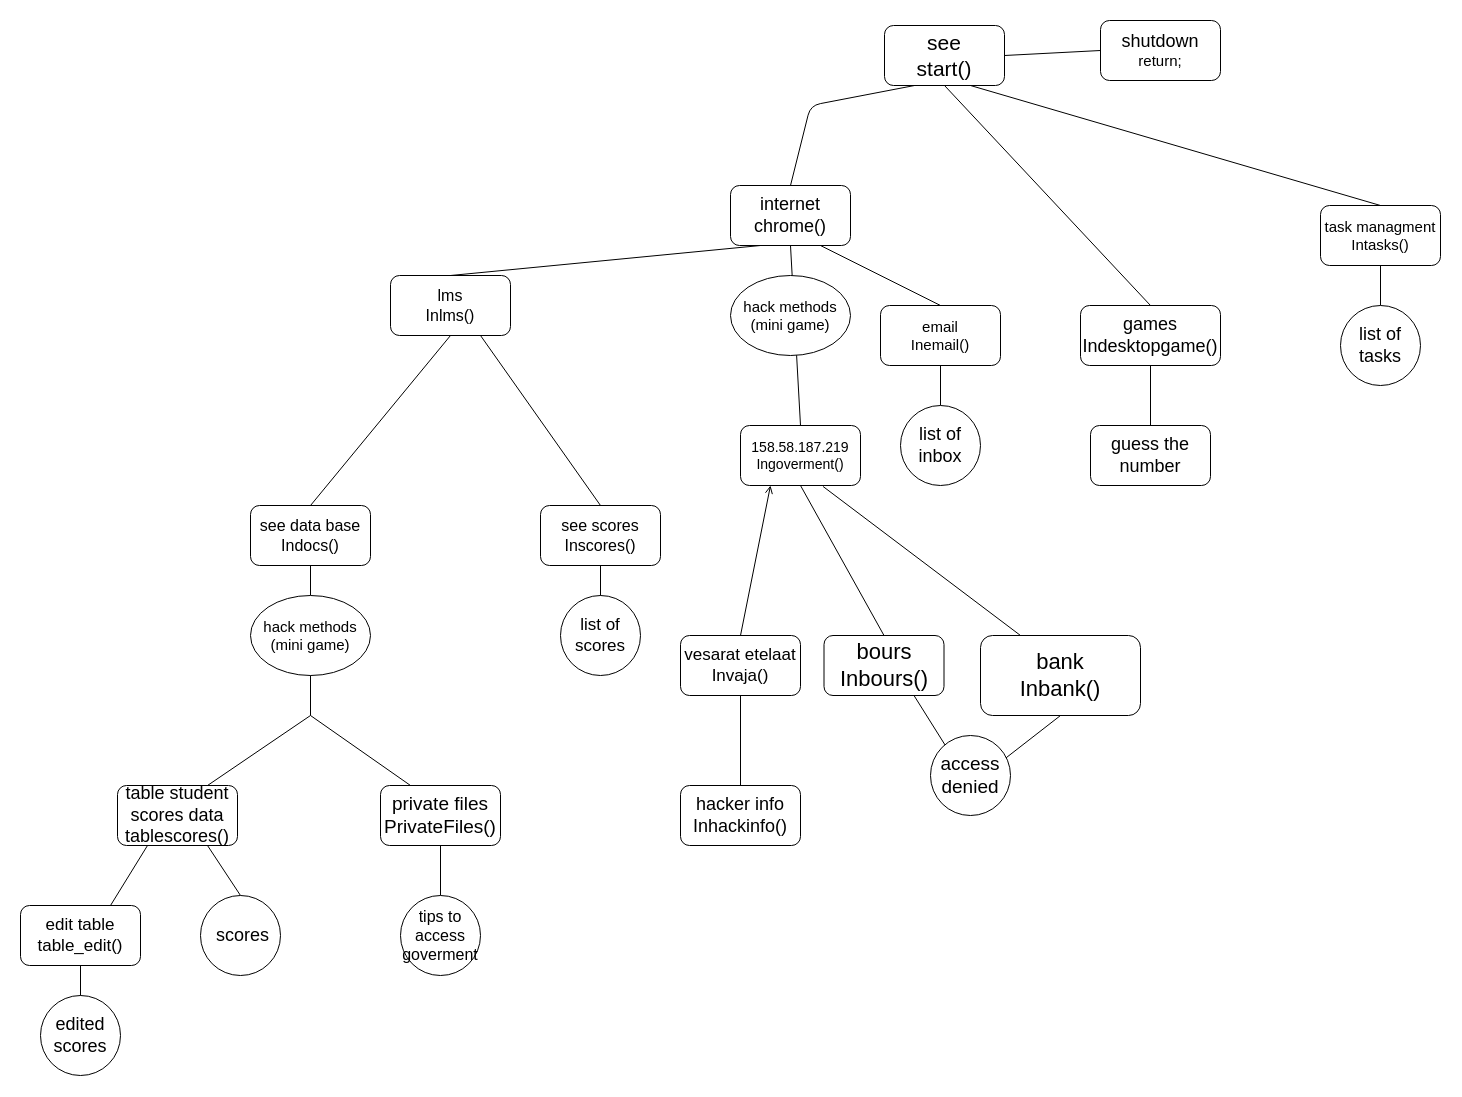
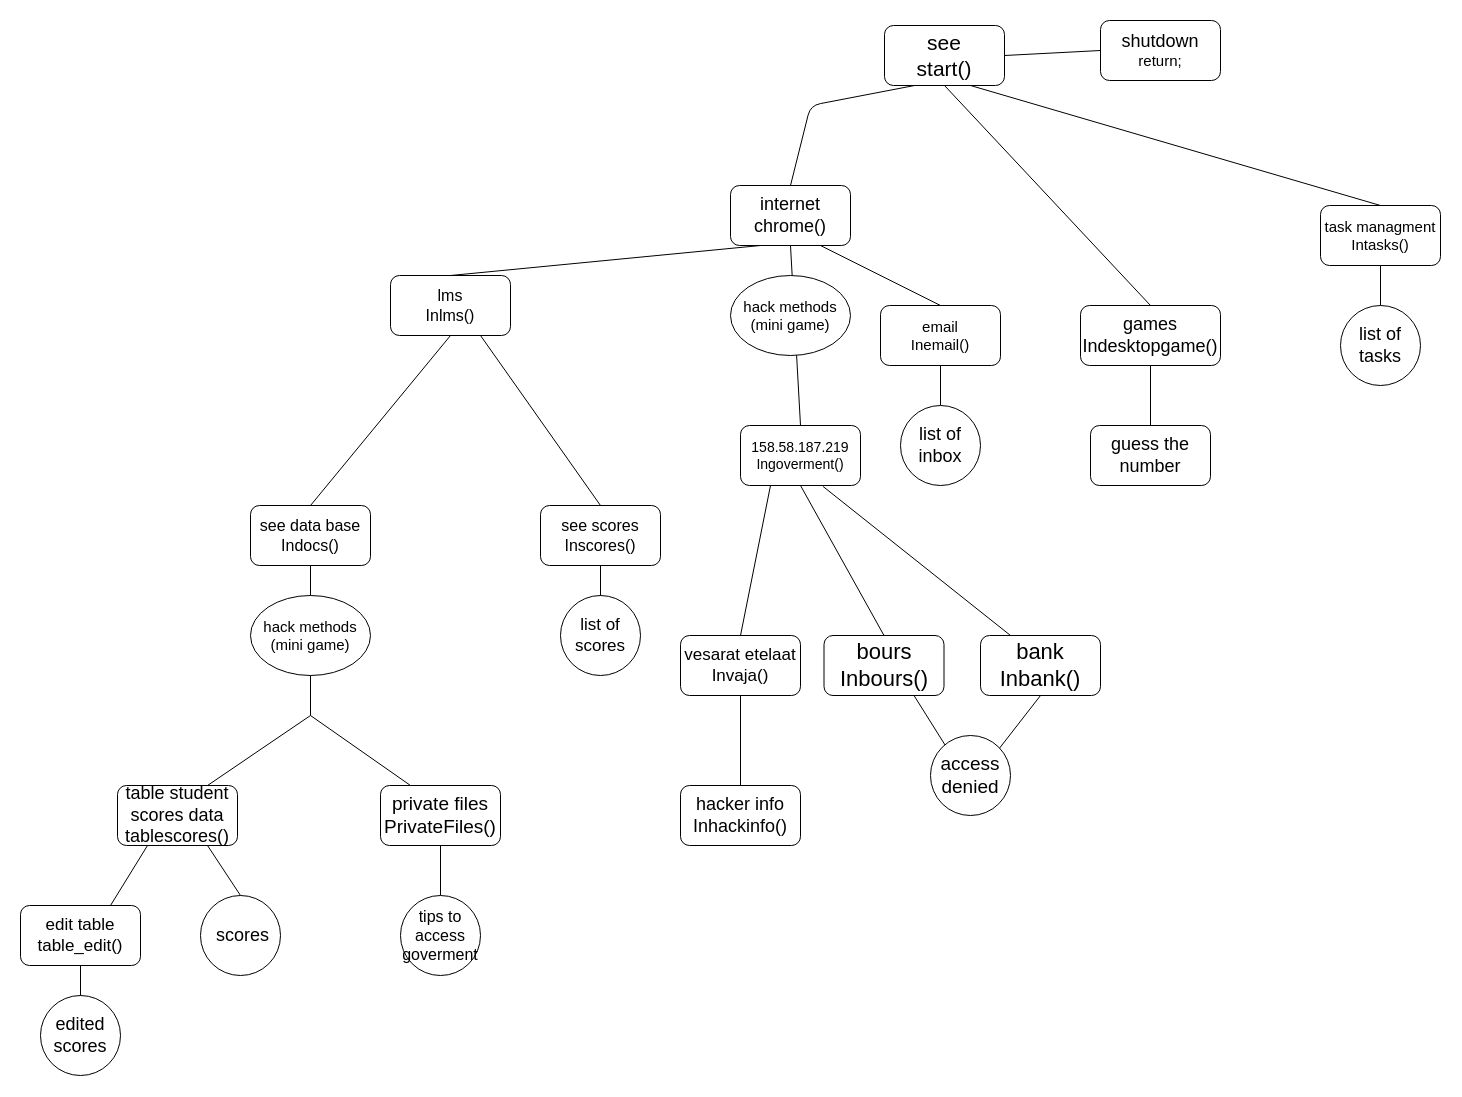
  <mxCell id="0" />
  <mxCell id="1" parent="0" />
  <mxCell id="2" value="&lt;font style=&quot;font-size: 21px&quot;&gt;see&lt;br&gt;start()&lt;br&gt;&lt;/font&gt;" style="rounded=1;whiteSpace=wrap;html=1;" parent="1" vertex="1"><mxGeometry x="884" width="120" height="60" as="geometry" y="25" /></mxCell>
  <mxCell id="3" value="" style="endArrow=none;html=1;entryX=0.25;entryY=1;entryDx=0;entryDy=0;" parent="1" target="2" edge="1"><mxGeometry width="50" height="50" relative="1" as="geometry"><mxPoint x="790" y="185" as="sourcePoint" /><mxPoint x="920" y="95" as="targetPoint" /><Array as="points"><mxPoint x="810" y="105" /></Array></mxGeometry></mxCell>
  <mxCell id="4" value="" style="endArrow=none;html=1;exitX=0.5;exitY=0;exitDx=0;exitDy=0;" parent="1" source="6" edge="1"><mxGeometry width="50" height="50" relative="1" as="geometry"><mxPoint x="944" y="185" as="sourcePoint" /><mxPoint x="970" y="85" as="targetPoint" /><Array as="points" /></mxGeometry></mxCell>
  <mxCell id="5" value="&lt;font style=&quot;font-size: 18px&quot;&gt;internet&lt;br&gt;chrome()&lt;/font&gt;" style="rounded=1;whiteSpace=wrap;html=1;" parent="1" vertex="1"><mxGeometry x="730" y="185" width="120" height="60" as="geometry" /></mxCell>
  <mxCell id="6" value="&lt;font style=&quot;font-size: 15px&quot;&gt;task managment&lt;br&gt;Intasks()&lt;/font&gt;" style="rounded=1;whiteSpace=wrap;html=1;" parent="1" vertex="1"><mxGeometry x="1320" y="205" width="120" height="60" as="geometry" /></mxCell>
  <mxCell id="7" value="&lt;span style=&quot;font-size: 18px&quot;&gt;shutdown&lt;br&gt;&lt;/span&gt;&lt;font style=&quot;font-size: 15px&quot;&gt;return;&lt;/font&gt;" style="rounded=1;whiteSpace=wrap;html=1;" parent="1" vertex="1"><mxGeometry x="1100" y="20" width="120" height="60" as="geometry" /></mxCell>
  <mxCell id="8" value="" style="endArrow=none;html=1;entryX=1;entryY=0.5;entryDx=0;entryDy=0;exitX=0;exitY=0.5;exitDx=0;exitDy=0;" parent="1" source="7" target="2" edge="1"><mxGeometry width="50" height="50" relative="1" as="geometry"><mxPoint x="930" y="225" as="sourcePoint" /><mxPoint x="980" y="175" as="targetPoint" /><Array as="points" /></mxGeometry></mxCell>
  <mxCell id="9" value="" style="endArrow=none;html=1;entryX=0.75;entryY=1;entryDx=0;entryDy=0;exitX=0.5;exitY=0;exitDx=0;exitDy=0;" parent="1" source="10" target="5" edge="1"><mxGeometry width="50" height="50" relative="1" as="geometry"><mxPoint x="860" y="305" as="sourcePoint" /><mxPoint x="980" y="375" as="targetPoint" /></mxGeometry></mxCell>
  <mxCell id="10" value="&lt;font style=&quot;font-size: 15px&quot;&gt;email&lt;br&gt;Inemail()&lt;/font&gt;" style="rounded=1;whiteSpace=wrap;html=1;" parent="1" vertex="1"><mxGeometry x="880" y="305" width="120" height="60" as="geometry" /></mxCell>
  <mxCell id="11" value="" style="endArrow=none;html=1;entryX=0.5;entryY=1;entryDx=0;entryDy=0;exitX=0.5;exitY=0;exitDx=0;exitDy=0;" parent="1" source="12" target="5" edge="1"><mxGeometry width="50" height="50" relative="1" as="geometry"><mxPoint x="790" y="385" as="sourcePoint" /><mxPoint x="980" y="365" as="targetPoint" /></mxGeometry></mxCell>
  <mxCell id="12" value="&lt;font style=&quot;font-size: 14px&quot;&gt;158.58.187.219&lt;br&gt;Ingoverment()&lt;/font&gt;" style="rounded=1;whiteSpace=wrap;html=1;" parent="1" vertex="1"><mxGeometry x="740" y="425" width="120" height="60" as="geometry" /></mxCell>
  <mxCell id="13" value="" style="endArrow=none;html=1;entryX=0.25;entryY=1;entryDx=0;entryDy=0;exitX=0.5;exitY=0;exitDx=0;exitDy=0;" parent="1" source="14" target="5" edge="1"><mxGeometry width="50" height="50" relative="1" as="geometry"><mxPoint x="570" y="345" as="sourcePoint" /><mxPoint x="980" y="355" as="targetPoint" /></mxGeometry></mxCell>
  <mxCell id="14" value="&lt;font style=&quot;font-size: 16px&quot;&gt;lms&lt;br&gt;Inlms()&lt;/font&gt;" style="rounded=1;whiteSpace=wrap;html=1;" parent="1" vertex="1"><mxGeometry x="390" y="275" width="120" height="60" as="geometry" /></mxCell>
  <mxCell id="15" value="" style="endArrow=none;html=1;entryX=0.5;entryY=1;entryDx=0;entryDy=0;exitX=0.5;exitY=0;exitDx=0;exitDy=0;" parent="1" source="16" target="6" edge="1"><mxGeometry width="50" height="50" relative="1" as="geometry"><mxPoint x="1120" y="325" as="sourcePoint" /><mxPoint x="1240" y="275" as="targetPoint" /></mxGeometry></mxCell>
  <mxCell id="16" value="&lt;font style=&quot;font-size: 18px&quot;&gt;list of tasks&lt;/font&gt;" style="ellipse;whiteSpace=wrap;html=1;aspect=fixed;" parent="1" vertex="1"><mxGeometry x="1340" y="305" width="80" height="80" as="geometry" /></mxCell>
  <mxCell id="17" value="" style="endArrow=none;html=1;entryX=0.75;entryY=1;entryDx=0;entryDy=0;exitX=0.5;exitY=0;exitDx=0;exitDy=0;" parent="1" source="19" target="14" edge="1"><mxGeometry width="50" height="50" relative="1" as="geometry"><mxPoint x="580" y="495" as="sourcePoint" /><mxPoint x="930" y="395" as="targetPoint" /></mxGeometry></mxCell>
  <mxCell id="18" value="" style="endArrow=none;html=1;exitX=0.5;exitY=1;exitDx=0;exitDy=0;entryX=0.5;entryY=0;entryDx=0;entryDy=0;" parent="1" source="14" target="20" edge="1"><mxGeometry width="50" height="50" relative="1" as="geometry"><mxPoint x="880" y="445" as="sourcePoint" /><mxPoint x="450" y="495" as="targetPoint" /></mxGeometry></mxCell>
  <mxCell id="19" value="&lt;font style=&quot;font-size: 16px&quot;&gt;see scores&lt;br&gt;Inscores()&lt;/font&gt;" style="rounded=1;whiteSpace=wrap;html=1;" parent="1" vertex="1"><mxGeometry x="540" y="505" width="120" height="60" as="geometry" /></mxCell>
  <mxCell id="20" value="&lt;font style=&quot;font-size: 16px&quot;&gt;see data base&lt;br&gt;Indocs()&lt;/font&gt;" style="rounded=1;whiteSpace=wrap;html=1;" parent="1" vertex="1"><mxGeometry x="250" y="505" width="120" height="60" as="geometry" /></mxCell>
  <mxCell id="21" value="" style="endArrow=none;html=1;entryX=0.5;entryY=1;entryDx=0;entryDy=0;" parent="1" target="19" edge="1"><mxGeometry width="50" height="50" relative="1" as="geometry"><mxPoint x="600" y="625" as="sourcePoint" /><mxPoint x="550" y="615" as="targetPoint" /></mxGeometry></mxCell>
  <mxCell id="22" value="&lt;font style=&quot;font-size: 17px&quot;&gt;list of scores&lt;/font&gt;" style="ellipse;whiteSpace=wrap;html=1;aspect=fixed;" parent="1" vertex="1"><mxGeometry x="560" y="595" width="80" height="80" as="geometry" /></mxCell>
  <mxCell id="23" value="" style="endArrow=none;html=1;entryX=0.5;entryY=1;entryDx=0;entryDy=0;" parent="1" source="24" target="20" edge="1"><mxGeometry width="50" height="50" relative="1" as="geometry"><mxPoint x="450" y="625" as="sourcePoint" /><mxPoint x="220" y="705" as="targetPoint" /></mxGeometry></mxCell>
  <mxCell id="24" value="&lt;font style=&quot;font-size: 15px&quot;&gt;hack methods&lt;br&gt;(mini game)&lt;/font&gt;" style="ellipse;whiteSpace=wrap;html=1;" parent="1" vertex="1"><mxGeometry x="250" y="595" width="120" height="80" as="geometry" /></mxCell>
  <mxCell id="25" value="" style="endArrow=none;html=1;exitX=0.5;exitY=1;exitDx=0;exitDy=0;" parent="1" source="24" edge="1"><mxGeometry width="50" height="50" relative="1" as="geometry"><mxPoint x="500" y="745" as="sourcePoint" /><mxPoint x="310" y="715" as="targetPoint" /></mxGeometry></mxCell>
  <mxCell id="26" value="" style="endArrow=none;html=1;entryX=0.5;entryY=1;entryDx=0;entryDy=0;exitX=0.5;exitY=0;exitDx=0;exitDy=0;" parent="1" source="27" target="10" edge="1"><mxGeometry width="50" height="50" relative="1" as="geometry"><mxPoint x="920" y="445" as="sourcePoint" /><mxPoint x="950" y="445" as="targetPoint" /></mxGeometry></mxCell>
  <mxCell id="27" value="&lt;font style=&quot;font-size: 18px&quot;&gt;list of inbox&lt;/font&gt;" style="ellipse;whiteSpace=wrap;html=1;aspect=fixed;" parent="1" vertex="1"><mxGeometry x="900" y="405" width="80" height="80" as="geometry" /></mxCell>
  <mxCell id="28" value="" style="endArrow=none;html=1;exitX=0.75;exitY=0;exitDx=0;exitDy=0;" parent="1" source="30" edge="1"><mxGeometry width="50" height="50" relative="1" as="geometry"><mxPoint x="210" y="785" as="sourcePoint" /><mxPoint x="310" y="715" as="targetPoint" /></mxGeometry></mxCell>
  <mxCell id="29" value="" style="endArrow=none;html=1;exitX=0.25;exitY=0;exitDx=0;exitDy=0;" parent="1" source="31" edge="1"><mxGeometry width="50" height="50" relative="1" as="geometry"><mxPoint x="410" y="785" as="sourcePoint" /><mxPoint x="310" y="715" as="targetPoint" /></mxGeometry></mxCell>
  <mxCell id="30" value="&lt;font&gt;&lt;span style=&quot;font-size: 18px&quot;&gt;table student scores data&lt;/span&gt;&lt;br&gt;&lt;span style=&quot;font-size: 18px&quot;&gt;tablescores()&lt;/span&gt;&lt;br&gt;&lt;/font&gt;" style="rounded=1;whiteSpace=wrap;html=1;" parent="1" vertex="1"><mxGeometry x="117" y="785" width="120" height="60" as="geometry" /></mxCell>
  <mxCell id="31" value="&lt;font&gt;&lt;span style=&quot;font-size: 19px&quot;&gt;private files&lt;/span&gt;&lt;br&gt;&lt;span style=&quot;font-size: 19px&quot;&gt;PrivateFiles()&lt;/span&gt;&lt;br&gt;&lt;/font&gt;" style="rounded=1;whiteSpace=wrap;html=1;" parent="1" vertex="1"><mxGeometry x="380" y="785" width="120" height="60" as="geometry" /></mxCell>
  <mxCell id="32" value="" style="endArrow=none;html=1;exitX=0.5;exitY=1;exitDx=0;exitDy=0;entryX=0.5;entryY=0;entryDx=0;entryDy=0;" parent="1" source="31" target="33" edge="1"><mxGeometry width="50" height="50" relative="1" as="geometry"><mxPoint y="845" as="sourcePoint" x="530" /><mxPoint x="440" y="895" as="targetPoint" /></mxGeometry></mxCell>
  <mxCell id="33" value="&lt;font style=&quot;font-size: 16px&quot;&gt;tips to access goverment&lt;/font&gt;" style="ellipse;whiteSpace=wrap;html=1;aspect=fixed;" parent="1" vertex="1"><mxGeometry x="400" y="895" width="80" height="80" as="geometry" /></mxCell>
  <mxCell id="34" value="" style="endArrow=none;html=1;exitX=0.75;exitY=1;exitDx=0;exitDy=0;entryX=0.5;entryY=0;entryDx=0;entryDy=0;" parent="1" source="30" target="37" edge="1"><mxGeometry width="50" height="50" relative="1" as="geometry"><mxPoint x="350" y="925" as="sourcePoint" /><mxPoint x="250" y="905" as="targetPoint" /></mxGeometry></mxCell>
  <mxCell id="35" value="" style="endArrow=none;html=1;exitX=0.25;exitY=1;exitDx=0;exitDy=0;" parent="1" source="30" edge="1"><mxGeometry width="50" height="50" relative="1" as="geometry"><mxPoint x="350" y="925" as="sourcePoint" /><mxPoint x="110" y="905" as="targetPoint" /></mxGeometry></mxCell>
  <mxCell id="36" value="&lt;font&gt;&lt;span style=&quot;font-size: 17px&quot;&gt;edit table&lt;/span&gt;&lt;br&gt;&lt;span style=&quot;font-size: 17px&quot;&gt;table_edit()&lt;/span&gt;&lt;br&gt;&lt;/font&gt;" style="rounded=1;whiteSpace=wrap;html=1;" parent="1" vertex="1"><mxGeometry x="20" y="905" width="120" height="60" as="geometry" /></mxCell>
  <mxCell id="37" value="&lt;font style=&quot;font-size: 18px&quot;&gt;&amp;nbsp;scores&lt;/font&gt;" style="ellipse;whiteSpace=wrap;html=1;aspect=fixed;" parent="1" vertex="1"><mxGeometry x="200" y="895" width="80" height="80" as="geometry" /></mxCell>
  <mxCell id="38" value="&lt;font style=&quot;font-size: 18px&quot;&gt;edited scores&lt;/font&gt;" style="ellipse;whiteSpace=wrap;html=1;aspect=fixed;" parent="1" vertex="1"><mxGeometry x="40" y="995" width="80" height="80" as="geometry" /></mxCell>
  <mxCell id="39" value="" style="endArrow=none;html=1;exitX=0.5;exitY=1;exitDx=0;exitDy=0;entryX=0.5;entryY=0;entryDx=0;entryDy=0;" parent="1" source="36" target="38" edge="1"><mxGeometry width="50" height="50" relative="1" as="geometry"><mxPoint x="320" y="905" as="sourcePoint" /><mxPoint x="370" y="855" as="targetPoint" /></mxGeometry></mxCell>
  <mxCell id="40" value="" style="endArrow=none;html=1;exitX=0.5;exitY=1;exitDx=0;exitDy=0;entryX=0.5;entryY=0;entryDx=0;entryDy=0;" parent="1" source="2" target="41" edge="1"><mxGeometry width="50" height="50" relative="1" as="geometry"><mxPoint x="1130" y="295" as="sourcePoint" /><mxPoint x="1150" y="305" as="targetPoint" /></mxGeometry></mxCell>
  <mxCell id="41" value="&lt;font&gt;&lt;span style=&quot;font-size: 18px&quot;&gt;games&lt;/span&gt;&lt;br&gt;&lt;span style=&quot;font-size: 18px&quot;&gt;Indesktopgame()&lt;/span&gt;&lt;br&gt;&lt;/font&gt;" style="rounded=1;whiteSpace=wrap;html=1;" parent="1" vertex="1"><mxGeometry x="1080" y="305" width="140" height="60" as="geometry" /></mxCell>
  <mxCell id="42" value="" style="endArrow=none;html=1;entryX=0.5;entryY=1;entryDx=0;entryDy=0;exitX=0.5;exitY=0;exitDx=0;exitDy=0;" parent="1" source="43" target="41" edge="1"><mxGeometry width="50" height="50" relative="1" as="geometry"><mxPoint x="1190" y="395" as="sourcePoint" /><mxPoint x="1100" y="465" as="targetPoint" /></mxGeometry></mxCell>
  <mxCell id="43" value="&lt;font style=&quot;font-size: 18px&quot;&gt;guess the number&lt;/font&gt;" style="rounded=1;whiteSpace=wrap;html=1;" parent="1" vertex="1"><mxGeometry x="1090" y="425" width="120" height="60" as="geometry" /></mxCell>
  <mxCell id="44" value="" style="endArrow=none;html=1;exitX=0.688;exitY=1.016;exitDx=0;exitDy=0;entryX=0.25;entryY=0;entryDx=0;entryDy=0;exitPerimeter=0;" parent="1" source="12" target="46" edge="1"><mxGeometry width="50" height="50" relative="1" as="geometry"><mxPoint x="960" y="505" as="sourcePoint" /><mxPoint x="790" y="535" as="targetPoint" /></mxGeometry></mxCell>
  <mxCell id="45" value="&lt;font style=&quot;font-size: 15px&quot;&gt;hack methods&lt;br&gt;(mini game)&lt;/font&gt;" style="ellipse;whiteSpace=wrap;html=1;" parent="1" vertex="1"><mxGeometry x="730" y="275" width="120" height="80" as="geometry" /></mxCell>
- <mxCell id="46" value="&lt;font style=&quot;font-size: 22px&quot;&gt;bank&lt;br&gt;Inbank()&lt;br&gt;&lt;/font&gt;" style="rounded=1;whiteSpace=wrap;html=1;" parent="1" vertex="1"><mxGeometry x="980" y="635" width="160" height="80" as="geometry" /></mxCell>
+ <mxCell id="46" value="&lt;font style=&quot;font-size: 22px&quot;&gt;bank&lt;br&gt;Inbank()&lt;br&gt;&lt;/font&gt;" style="rounded=1;whiteSpace=wrap;html=1;" parent="1" vertex="1"><mxGeometry x="980" y="635" width="120" height="60" as="geometry" /></mxCell>
  <mxCell id="47" value="" style="endArrow=none;html=1;exitX=0.5;exitY=1;exitDx=0;exitDy=0;entryX=0.5;entryY=0;entryDx=0;entryDy=0;" parent="1" source="12" target="48" edge="1"><mxGeometry width="50" height="50" relative="1" as="geometry"><mxPoint x="790" y="615" as="sourcePoint" /><mxPoint x="790" y="615" as="targetPoint" /></mxGeometry></mxCell>
  <mxCell id="48" value="&lt;font&gt;&lt;span style=&quot;font-size: 22px&quot;&gt;bours&lt;/span&gt;&lt;br&gt;&lt;span style=&quot;font-size: 22px&quot;&gt;Inbours()&lt;/span&gt;&lt;br&gt;&lt;/font&gt;" style="rounded=1;whiteSpace=wrap;html=1;" parent="1" vertex="1"><mxGeometry x="823.5" y="635" width="120" height="60" as="geometry" /></mxCell>
- <mxCell id="49" value="" style="endArrow=open;html=1;entryX=0.25;entryY=1;entryDx=0;entryDy=0;exitX=0.5;exitY=0;exitDx=0;exitDy=0;" parent="1" source="50" target="12" edge="1"><mxGeometry width="50" height="50" relative="1" as="geometry"><mxPoint x="720" y="625" as="sourcePoint" /><mxPoint x="840" y="565" as="targetPoint" /></mxGeometry></mxCell>
+ <mxCell id="49" value="" style="endArrow=none;html=1;entryX=0.25;entryY=1;entryDx=0;entryDy=0;exitX=0.5;exitY=0;exitDx=0;exitDy=0;" parent="1" source="50" target="12" edge="1"><mxGeometry width="50" height="50" relative="1" as="geometry"><mxPoint x="720" y="625" as="sourcePoint" /><mxPoint x="840" y="565" as="targetPoint" /></mxGeometry></mxCell>
  <mxCell id="50" value="&lt;font style=&quot;font-size: 17px&quot;&gt;vesarat etelaat&lt;br&gt;Invaja()&lt;/font&gt;" style="rounded=1;whiteSpace=wrap;html=1;" parent="1" vertex="1"><mxGeometry x="680" y="635" width="120" height="60" as="geometry" /></mxCell>
  <mxCell id="51" value="" style="endArrow=none;html=1;exitX=0.75;exitY=1;exitDx=0;exitDy=0;" parent="1" source="48" edge="1"><mxGeometry width="50" height="50" relative="1" as="geometry"><mxPoint x="790" y="685" as="sourcePoint" /><mxPoint x="970" y="785" as="targetPoint" /></mxGeometry></mxCell>
  <mxCell id="52" value="" style="endArrow=none;html=1;exitX=0.5;exitY=1;exitDx=0;exitDy=0;" parent="1" source="46" edge="1"><mxGeometry width="50" height="50" relative="1" as="geometry"><mxPoint x="790" y="685" as="sourcePoint" /><mxPoint x="970" y="785" as="targetPoint" /></mxGeometry></mxCell>
  <mxCell id="53" value="&lt;font style=&quot;font-size: 19px&quot;&gt;access denied&lt;/font&gt;" style="ellipse;whiteSpace=wrap;html=1;aspect=fixed;" parent="1" vertex="1"><mxGeometry x="930" y="735" width="80" height="80" as="geometry" /></mxCell>
  <mxCell id="54" value="" style="endArrow=none;html=1;entryX=0.5;entryY=1;entryDx=0;entryDy=0;exitX=0.5;exitY=0;exitDx=0;exitDy=0;" edge="1" parent="1" source="55" target="50"><mxGeometry width="50" height="50" relative="1" as="geometry"><mxPoint x="740" y="815" as="sourcePoint" /><mxPoint x="650" y="815" as="targetPoint" /></mxGeometry></mxCell>
  <mxCell id="55" value="&lt;font style=&quot;font-size: 18px&quot;&gt;hacker info&lt;br&gt;Inhackinfo()&lt;/font&gt;" style="rounded=1;whiteSpace=wrap;html=1;" vertex="1" parent="1"><mxGeometry x="680" y="785" width="120" height="60" as="geometry" /></mxCell>
